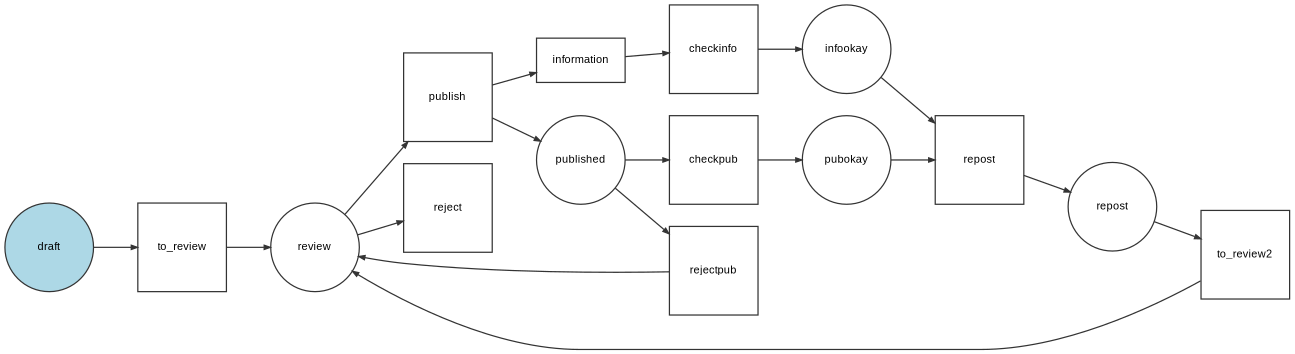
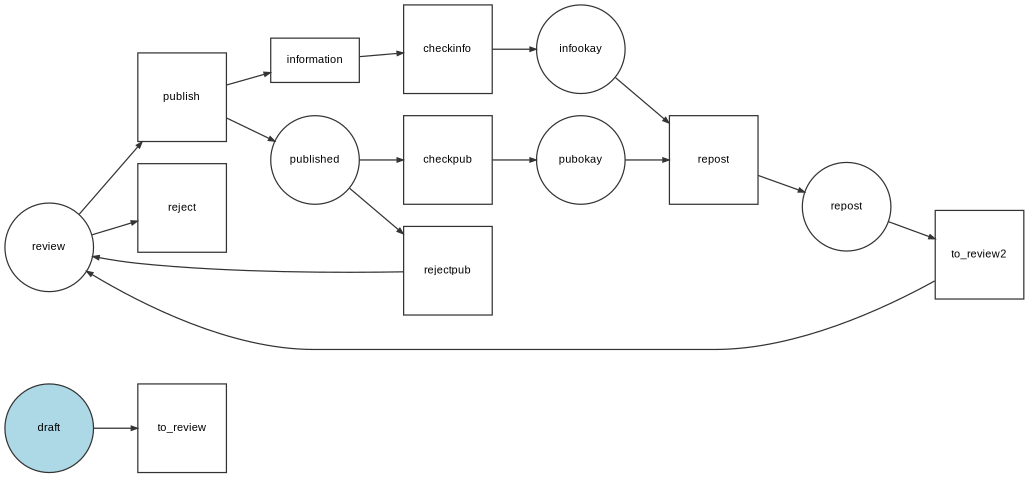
  digraph {
    rankdir=LR
    node [color="#333333" fillcolor=lightblue fixedsize=1 fontname=Arial fontsize=9 shape=box regular=1]
    edge [arrowhead=normal arrowsize=0.5 color="#333333" fontname=Arial fontsize=9 style=solid]
    n1 [label=draft shape=circle style=filled width=1 regular=""]
    n2 [label=to_review width=1]
    n3 [label=review shape=circle width=1 regular=""]
    n4 [label=publish width=1]
    n5 [label=reject width=1]
    n6 [label=published shape=circle width=1 regular=""]
    n7 [label=information width=1 regular=""]
    n8 [label=checkpub width=1]
    n9 [label=rejectpub width=1]
    n10 [label=pubokay shape=circle width=1 regular=""]
    n11 [label=checkinfo width=1]
    n12 [label=infookay shape=circle width=1 regular=""]
    n13 [label=repost width=1]
    n14 [label=repost shape=circle width=1 regular=""]
    n15 [label=to_review2 width=1]
    n1 -> n2
-   n2 -> n3
    n3 -> n4
    n3 -> n5
    n4 -> n6
    n4 -> n7
    n6 -> n8
    n6 -> n9
    n7 -> n11
    n8 -> n10
    n9 -> n3
    n10 -> n13
    n11 -> n12
    n12 -> n13
    n13 -> n14
    n14 -> n15
    n15 -> n3
  }
